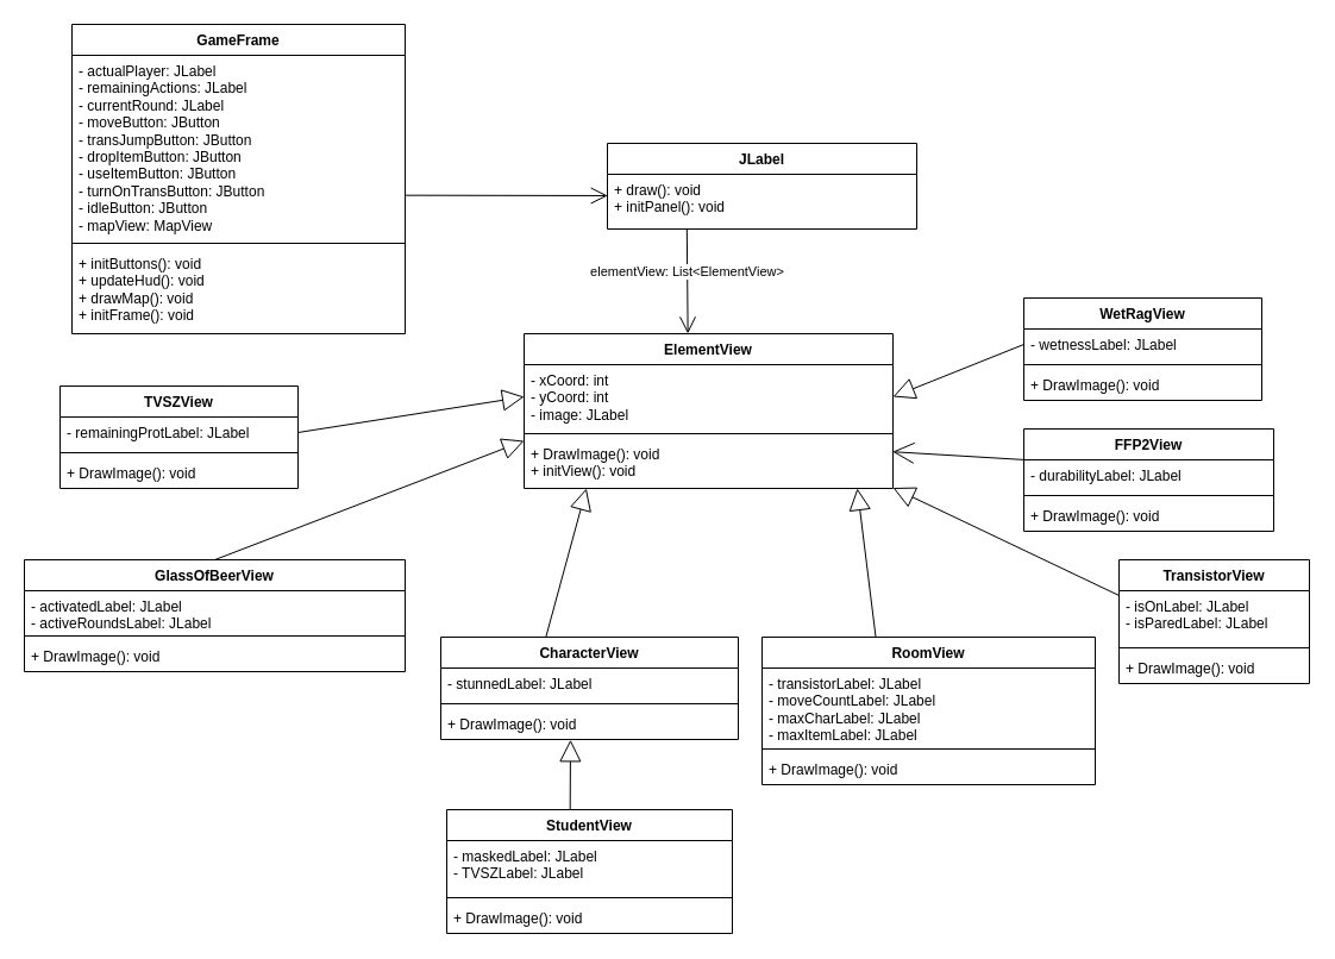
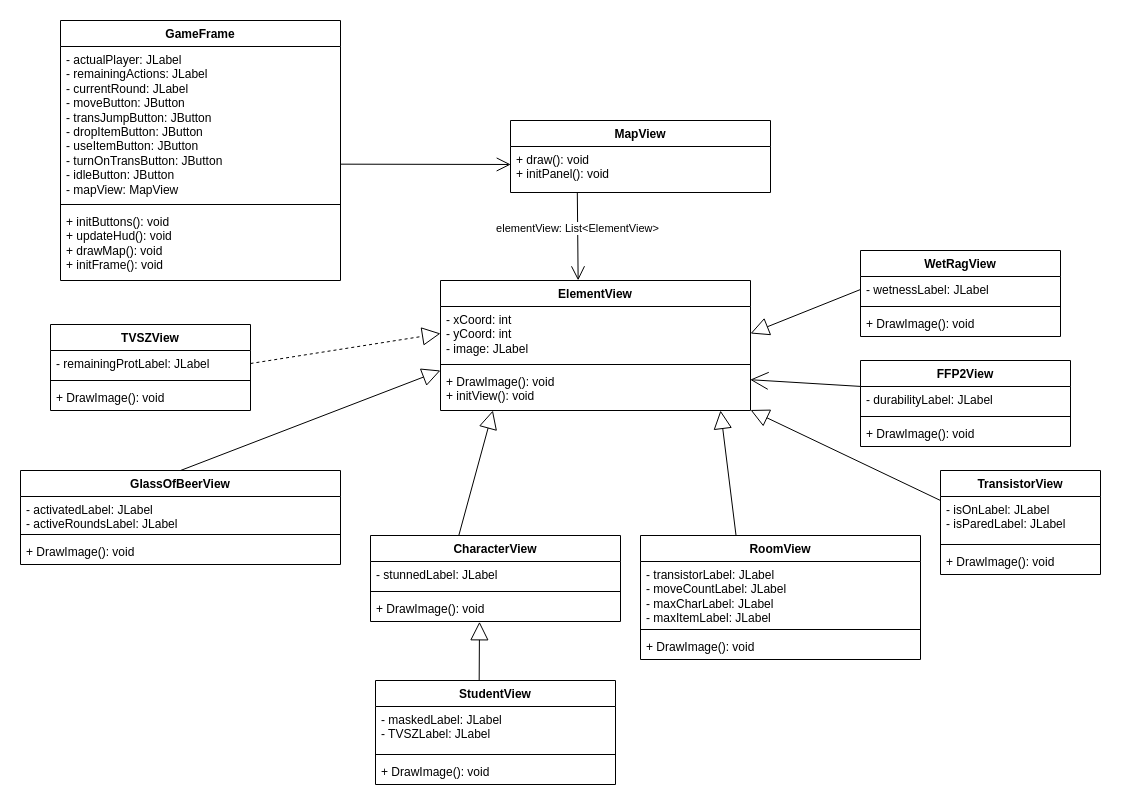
  <mxCell id="0" />
  <mxCell id="1" parent="0" />
- <mxCell id="2" value="JLabel" style="swimlane;fontStyle=1;align=center;verticalAlign=top;childLayout=stackLayout;horizontal=1;startSize=26;horizontalStack=0;resizeParent=1;resizeParentMax=0;resizeLast=0;collapsible=1;marginBottom=0;whiteSpace=wrap;html=1;" vertex="1" parent="1"><mxGeometry x="510" y="120" width="260" height="72" as="geometry" /></mxCell>
+ <mxCell id="2" value="MapView" style="swimlane;fontStyle=1;align=center;verticalAlign=top;childLayout=stackLayout;horizontal=1;startSize=26;horizontalStack=0;resizeParent=1;resizeParentMax=0;resizeLast=0;collapsible=1;marginBottom=0;whiteSpace=wrap;html=1;" vertex="1" parent="1"><mxGeometry x="510" y="120" width="260" height="72" as="geometry" /></mxCell>
  <mxCell id="3" value="+ draw(): void&lt;div&gt;+ initPanel(): void&lt;/div&gt;" style="text;strokeColor=none;fillColor=none;align=left;verticalAlign=top;spacingLeft=4;spacingRight=4;overflow=hidden;rotatable=0;points=[[0,0.5],[1,0.5]];portConstraint=eastwest;whiteSpace=wrap;html=1;" vertex="1" parent="2"><mxGeometry y="26" width="260" height="46" as="geometry" /></mxCell>
  <mxCell id="4" value="GameFrame" style="swimlane;fontStyle=1;align=center;verticalAlign=top;childLayout=stackLayout;horizontal=1;startSize=26;horizontalStack=0;resizeParent=1;resizeParentMax=0;resizeLast=0;collapsible=1;marginBottom=0;whiteSpace=wrap;html=1;" vertex="1" parent="1"><mxGeometry x="60" y="20" width="280" height="260" as="geometry" /></mxCell>
  <mxCell id="5" value="- actualPlayer: JLabel&lt;div&gt;- remainingActions: JLabel&lt;/div&gt;&lt;div&gt;- currentRound: JLabel&lt;/div&gt;&lt;div&gt;- moveButton: JButton&lt;/div&gt;&lt;div&gt;- transJumpButton: JButton&lt;/div&gt;&lt;div&gt;- dropItemButton: JButton&lt;/div&gt;&lt;div&gt;- useItemButton: JButton&lt;/div&gt;&lt;div&gt;- turnOnTransButton: JButton&lt;/div&gt;&lt;div&gt;- idleButton: JButton&lt;/div&gt;&lt;div&gt;- mapView: MapView&lt;/div&gt;" style="text;strokeColor=none;fillColor=none;align=left;verticalAlign=top;spacingLeft=4;spacingRight=4;overflow=hidden;rotatable=0;points=[[0,0.5],[1,0.5]];portConstraint=eastwest;whiteSpace=wrap;html=1;" vertex="1" parent="4"><mxGeometry y="26" width="280" height="154" as="geometry" /></mxCell>
  <mxCell id="6" value="" style="line;strokeWidth=1;fillColor=none;align=left;verticalAlign=middle;spacingTop=-1;spacingLeft=3;spacingRight=3;rotatable=0;labelPosition=right;points=[];portConstraint=eastwest;strokeColor=inherit;" vertex="1" parent="4"><mxGeometry y="180" width="280" height="8" as="geometry" /></mxCell>
  <mxCell id="7" value="+ initButtons(): void&lt;div&gt;+ updateHud(): void&lt;/div&gt;&lt;div&gt;+ drawMap(): void&lt;/div&gt;&lt;div&gt;+ initFrame(): void&lt;/div&gt;" style="text;strokeColor=none;fillColor=none;align=left;verticalAlign=top;spacingLeft=4;spacingRight=4;overflow=hidden;rotatable=0;points=[[0,0.5],[1,0.5]];portConstraint=eastwest;whiteSpace=wrap;html=1;" vertex="1" parent="4"><mxGeometry y="188" width="280" height="72" as="geometry" /></mxCell>
  <mxCell id="8" value="ElementView" style="swimlane;fontStyle=1;align=center;verticalAlign=top;childLayout=stackLayout;horizontal=1;startSize=26;horizontalStack=0;resizeParent=1;resizeParentMax=0;resizeLast=0;collapsible=1;marginBottom=0;whiteSpace=wrap;html=1;" vertex="1" parent="1"><mxGeometry x="440" y="280" width="310" height="130" as="geometry" /></mxCell>
  <mxCell id="9" value="- xCoord: int&lt;div&gt;- yCoord: int&lt;/div&gt;&lt;div&gt;- image: JLabel&lt;/div&gt;" style="text;strokeColor=none;fillColor=none;align=left;verticalAlign=top;spacingLeft=4;spacingRight=4;overflow=hidden;rotatable=0;points=[[0,0.5],[1,0.5]];portConstraint=eastwest;whiteSpace=wrap;html=1;" vertex="1" parent="8"><mxGeometry y="26" width="310" height="54" as="geometry" /></mxCell>
  <mxCell id="10" value="" style="line;strokeWidth=1;fillColor=none;align=left;verticalAlign=middle;spacingTop=-1;spacingLeft=3;spacingRight=3;rotatable=0;labelPosition=right;points=[];portConstraint=eastwest;strokeColor=inherit;" vertex="1" parent="8"><mxGeometry y="80" width="310" height="8" as="geometry" /></mxCell>
  <mxCell id="11" value="+ DrawImage(): void&lt;div&gt;+ initView(): void&lt;/div&gt;" style="text;strokeColor=none;fillColor=none;align=left;verticalAlign=top;spacingLeft=4;spacingRight=4;overflow=hidden;rotatable=0;points=[[0,0.5],[1,0.5]];portConstraint=eastwest;whiteSpace=wrap;html=1;" vertex="1" parent="8"><mxGeometry y="88" width="310" height="42" as="geometry" /></mxCell>
  <mxCell id="12" value="GlassOfBeerView" style="swimlane;fontStyle=1;align=center;verticalAlign=top;childLayout=stackLayout;horizontal=1;startSize=26;horizontalStack=0;resizeParent=1;resizeParentMax=0;resizeLast=0;collapsible=1;marginBottom=0;whiteSpace=wrap;html=1;" vertex="1" parent="1"><mxGeometry x="20" y="470" width="320" height="94" as="geometry" /></mxCell>
  <mxCell id="13" value="- activatedLabel: JLabel&lt;div&gt;- activeRoundsLabel: JLabel&lt;/div&gt;" style="text;strokeColor=none;fillColor=none;align=left;verticalAlign=top;spacingLeft=4;spacingRight=4;overflow=hidden;rotatable=0;points=[[0,0.5],[1,0.5]];portConstraint=eastwest;whiteSpace=wrap;html=1;" vertex="1" parent="12"><mxGeometry y="26" width="320" height="34" as="geometry" /></mxCell>
  <mxCell id="14" value="" style="line;strokeWidth=1;fillColor=none;align=left;verticalAlign=middle;spacingTop=-1;spacingLeft=3;spacingRight=3;rotatable=0;labelPosition=right;points=[];portConstraint=eastwest;strokeColor=inherit;" vertex="1" parent="12"><mxGeometry y="60" width="320" height="8" as="geometry" /></mxCell>
  <mxCell id="15" value="+ DrawImage(): void" style="text;strokeColor=none;fillColor=none;align=left;verticalAlign=top;spacingLeft=4;spacingRight=4;overflow=hidden;rotatable=0;points=[[0,0.5],[1,0.5]];portConstraint=eastwest;whiteSpace=wrap;html=1;" vertex="1" parent="12"><mxGeometry y="68" width="320" height="26" as="geometry" /></mxCell>
  <mxCell id="16" value="CharacterView" style="swimlane;fontStyle=1;align=center;verticalAlign=top;childLayout=stackLayout;horizontal=1;startSize=26;horizontalStack=0;resizeParent=1;resizeParentMax=0;resizeLast=0;collapsible=1;marginBottom=0;whiteSpace=wrap;html=1;" vertex="1" parent="1"><mxGeometry x="370" y="535" width="250" height="86" as="geometry" /></mxCell>
  <mxCell id="17" value="- stunnedLabel: JLabel" style="text;strokeColor=none;fillColor=none;align=left;verticalAlign=top;spacingLeft=4;spacingRight=4;overflow=hidden;rotatable=0;points=[[0,0.5],[1,0.5]];portConstraint=eastwest;whiteSpace=wrap;html=1;" vertex="1" parent="16"><mxGeometry y="26" width="250" height="26" as="geometry" /></mxCell>
  <mxCell id="18" value="" style="line;strokeWidth=1;fillColor=none;align=left;verticalAlign=middle;spacingTop=-1;spacingLeft=3;spacingRight=3;rotatable=0;labelPosition=right;points=[];portConstraint=eastwest;strokeColor=inherit;" vertex="1" parent="16"><mxGeometry y="52" width="250" height="8" as="geometry" /></mxCell>
  <mxCell id="19" value="+ DrawImage(): void" style="text;strokeColor=none;fillColor=none;align=left;verticalAlign=top;spacingLeft=4;spacingRight=4;overflow=hidden;rotatable=0;points=[[0,0.5],[1,0.5]];portConstraint=eastwest;whiteSpace=wrap;html=1;" vertex="1" parent="16"><mxGeometry y="60" width="250" height="26" as="geometry" /></mxCell>
  <mxCell id="20" value="StudentView" style="swimlane;fontStyle=1;align=center;verticalAlign=top;childLayout=stackLayout;horizontal=1;startSize=26;horizontalStack=0;resizeParent=1;resizeParentMax=0;resizeLast=0;collapsible=1;marginBottom=0;whiteSpace=wrap;html=1;" vertex="1" parent="1"><mxGeometry x="375" y="680" width="240" height="104" as="geometry" /></mxCell>
  <mxCell id="21" value="- maskedLabel: JLabel&lt;div&gt;- TVSZLabel: JLabel&lt;/div&gt;" style="text;strokeColor=none;fillColor=none;align=left;verticalAlign=top;spacingLeft=4;spacingRight=4;overflow=hidden;rotatable=0;points=[[0,0.5],[1,0.5]];portConstraint=eastwest;whiteSpace=wrap;html=1;" vertex="1" parent="20"><mxGeometry y="26" width="240" height="44" as="geometry" /></mxCell>
  <mxCell id="22" value="" style="line;strokeWidth=1;fillColor=none;align=left;verticalAlign=middle;spacingTop=-1;spacingLeft=3;spacingRight=3;rotatable=0;labelPosition=right;points=[];portConstraint=eastwest;strokeColor=inherit;" vertex="1" parent="20"><mxGeometry y="70" width="240" height="8" as="geometry" /></mxCell>
  <mxCell id="23" value="+ DrawImage(): void" style="text;strokeColor=none;fillColor=none;align=left;verticalAlign=top;spacingLeft=4;spacingRight=4;overflow=hidden;rotatable=0;points=[[0,0.5],[1,0.5]];portConstraint=eastwest;whiteSpace=wrap;html=1;" vertex="1" parent="20"><mxGeometry y="78" width="240" height="26" as="geometry" /></mxCell>
  <mxCell id="24" value="RoomView" style="swimlane;fontStyle=1;align=center;verticalAlign=top;childLayout=stackLayout;horizontal=1;startSize=26;horizontalStack=0;resizeParent=1;resizeParentMax=0;resizeLast=0;collapsible=1;marginBottom=0;whiteSpace=wrap;html=1;" vertex="1" parent="1"><mxGeometry x="640" y="535" width="280" height="124" as="geometry" /></mxCell>
  <mxCell id="25" value="- transistorLabel: JLabel&lt;div&gt;- moveCountLabel: JLabel&lt;/div&gt;&lt;div&gt;- maxCharLabel: JLabel&lt;/div&gt;&lt;div&gt;- maxItemLabel: JLabel&lt;/div&gt;" style="text;strokeColor=none;fillColor=none;align=left;verticalAlign=top;spacingLeft=4;spacingRight=4;overflow=hidden;rotatable=0;points=[[0,0.5],[1,0.5]];portConstraint=eastwest;whiteSpace=wrap;html=1;" vertex="1" parent="24"><mxGeometry y="26" width="280" height="64" as="geometry" /></mxCell>
  <mxCell id="26" value="" style="line;strokeWidth=1;fillColor=none;align=left;verticalAlign=middle;spacingTop=-1;spacingLeft=3;spacingRight=3;rotatable=0;labelPosition=right;points=[];portConstraint=eastwest;strokeColor=inherit;" vertex="1" parent="24"><mxGeometry y="90" width="280" height="8" as="geometry" /></mxCell>
  <mxCell id="27" value="+ DrawImage(): void" style="text;strokeColor=none;fillColor=none;align=left;verticalAlign=top;spacingLeft=4;spacingRight=4;overflow=hidden;rotatable=0;points=[[0,0.5],[1,0.5]];portConstraint=eastwest;whiteSpace=wrap;html=1;" vertex="1" parent="24"><mxGeometry y="98" width="280" height="26" as="geometry" /></mxCell>
  <mxCell id="28" value="FFP2View" style="swimlane;fontStyle=1;align=center;verticalAlign=top;childLayout=stackLayout;horizontal=1;startSize=26;horizontalStack=0;resizeParent=1;resizeParentMax=0;resizeLast=0;collapsible=1;marginBottom=0;whiteSpace=wrap;html=1;" vertex="1" parent="1"><mxGeometry x="860" y="360" width="210" height="86" as="geometry" /></mxCell>
  <mxCell id="29" value="- durabilityLabel: JLabel&lt;div&gt;&lt;br&gt;&lt;/div&gt;" style="text;strokeColor=none;fillColor=none;align=left;verticalAlign=top;spacingLeft=4;spacingRight=4;overflow=hidden;rotatable=0;points=[[0,0.5],[1,0.5]];portConstraint=eastwest;whiteSpace=wrap;html=1;" vertex="1" parent="28"><mxGeometry y="26" width="210" height="26" as="geometry" /></mxCell>
  <mxCell id="30" value="" style="line;strokeWidth=1;fillColor=none;align=left;verticalAlign=middle;spacingTop=-1;spacingLeft=3;spacingRight=3;rotatable=0;labelPosition=right;points=[];portConstraint=eastwest;strokeColor=inherit;" vertex="1" parent="28"><mxGeometry y="52" width="210" height="8" as="geometry" /></mxCell>
  <mxCell id="31" value="+ DrawImage(): void" style="text;strokeColor=none;fillColor=none;align=left;verticalAlign=top;spacingLeft=4;spacingRight=4;overflow=hidden;rotatable=0;points=[[0,0.5],[1,0.5]];portConstraint=eastwest;whiteSpace=wrap;html=1;" vertex="1" parent="28"><mxGeometry y="60" width="210" height="26" as="geometry" /></mxCell>
  <mxCell id="32" value="TVSZView" style="swimlane;fontStyle=1;align=center;verticalAlign=top;childLayout=stackLayout;horizontal=1;startSize=26;horizontalStack=0;resizeParent=1;resizeParentMax=0;resizeLast=0;collapsible=1;marginBottom=0;whiteSpace=wrap;html=1;" vertex="1" parent="1"><mxGeometry x="50" y="324" width="200" height="86" as="geometry" /></mxCell>
  <mxCell id="33" value="- remainingProtLabel: JLabel" style="text;strokeColor=none;fillColor=none;align=left;verticalAlign=top;spacingLeft=4;spacingRight=4;overflow=hidden;rotatable=0;points=[[0,0.5],[1,0.5]];portConstraint=eastwest;whiteSpace=wrap;html=1;" vertex="1" parent="32"><mxGeometry y="26" width="200" height="26" as="geometry" /></mxCell>
  <mxCell id="34" value="" style="line;strokeWidth=1;fillColor=none;align=left;verticalAlign=middle;spacingTop=-1;spacingLeft=3;spacingRight=3;rotatable=0;labelPosition=right;points=[];portConstraint=eastwest;strokeColor=inherit;" vertex="1" parent="32"><mxGeometry y="52" width="200" height="8" as="geometry" /></mxCell>
  <mxCell id="35" value="+ DrawImage(): void" style="text;strokeColor=none;fillColor=none;align=left;verticalAlign=top;spacingLeft=4;spacingRight=4;overflow=hidden;rotatable=0;points=[[0,0.5],[1,0.5]];portConstraint=eastwest;whiteSpace=wrap;html=1;" vertex="1" parent="32"><mxGeometry y="60" width="200" height="26" as="geometry" /></mxCell>
  <mxCell id="36" value="TransistorView" style="swimlane;fontStyle=1;align=center;verticalAlign=top;childLayout=stackLayout;horizontal=1;startSize=26;horizontalStack=0;resizeParent=1;resizeParentMax=0;resizeLast=0;collapsible=1;marginBottom=0;whiteSpace=wrap;html=1;" vertex="1" parent="1"><mxGeometry x="940" y="470" width="160" height="104" as="geometry" /></mxCell>
  <mxCell id="37" value="- isOnLabel: JLabel&lt;div&gt;- isParedLabel: JLabel&lt;/div&gt;" style="text;strokeColor=none;fillColor=none;align=left;verticalAlign=top;spacingLeft=4;spacingRight=4;overflow=hidden;rotatable=0;points=[[0,0.5],[1,0.5]];portConstraint=eastwest;whiteSpace=wrap;html=1;" vertex="1" parent="36"><mxGeometry y="26" width="160" height="44" as="geometry" /></mxCell>
  <mxCell id="38" value="" style="line;strokeWidth=1;fillColor=none;align=left;verticalAlign=middle;spacingTop=-1;spacingLeft=3;spacingRight=3;rotatable=0;labelPosition=right;points=[];portConstraint=eastwest;strokeColor=inherit;" vertex="1" parent="36"><mxGeometry y="70" width="160" height="8" as="geometry" /></mxCell>
  <mxCell id="39" value="+ DrawImage(): void" style="text;strokeColor=none;fillColor=none;align=left;verticalAlign=top;spacingLeft=4;spacingRight=4;overflow=hidden;rotatable=0;points=[[0,0.5],[1,0.5]];portConstraint=eastwest;whiteSpace=wrap;html=1;" vertex="1" parent="36"><mxGeometry y="78" width="160" height="26" as="geometry" /></mxCell>
  <mxCell id="40" value="WetRagView" style="swimlane;fontStyle=1;align=center;verticalAlign=top;childLayout=stackLayout;horizontal=1;startSize=26;horizontalStack=0;resizeParent=1;resizeParentMax=0;resizeLast=0;collapsible=1;marginBottom=0;whiteSpace=wrap;html=1;" vertex="1" parent="1"><mxGeometry x="860" y="250" width="200" height="86" as="geometry" /></mxCell>
  <mxCell id="41" value="- wetnessLabel: JLabel" style="text;strokeColor=none;fillColor=none;align=left;verticalAlign=top;spacingLeft=4;spacingRight=4;overflow=hidden;rotatable=0;points=[[0,0.5],[1,0.5]];portConstraint=eastwest;whiteSpace=wrap;html=1;" vertex="1" parent="40"><mxGeometry y="26" width="200" height="26" as="geometry" /></mxCell>
  <mxCell id="42" value="" style="line;strokeWidth=1;fillColor=none;align=left;verticalAlign=middle;spacingTop=-1;spacingLeft=3;spacingRight=3;rotatable=0;labelPosition=right;points=[];portConstraint=eastwest;strokeColor=inherit;" vertex="1" parent="40"><mxGeometry y="52" width="200" height="8" as="geometry" /></mxCell>
  <mxCell id="43" value="+ DrawImage(): void" style="text;strokeColor=none;fillColor=none;align=left;verticalAlign=top;spacingLeft=4;spacingRight=4;overflow=hidden;rotatable=0;points=[[0,0.5],[1,0.5]];portConstraint=eastwest;whiteSpace=wrap;html=1;" vertex="1" parent="40"><mxGeometry y="60" width="200" height="26" as="geometry" /></mxCell>
  <mxCell id="44" value="" style="endArrow=open;endFill=1;endSize=12;html=1;rounded=0;exitX=0.257;exitY=1.004;exitDx=0;exitDy=0;entryX=0.444;entryY=-0.001;entryDx=0;entryDy=0;entryPerimeter=0;exitPerimeter=0;" edge="1" parent="1" source="3" target="8"><mxGeometry width="160" relative="1" as="geometry"><mxPoint x="330" y="280" as="sourcePoint" /><mxPoint x="490" y="280" as="targetPoint" /></mxGeometry></mxCell>
  <mxCell id="45" value="elementView: List&amp;lt;ElementView&amp;gt;" style="edgeLabel;html=1;align=center;verticalAlign=middle;resizable=0;points=[];" vertex="1" connectable="0" parent="44"><mxGeometry x="-0.192" y="-1" relative="1" as="geometry"><mxPoint as="offset" /></mxGeometry></mxCell>
  <mxCell id="46" value="" style="endArrow=open;endFill=1;endSize=12;html=1;rounded=0;exitX=1.001;exitY=0.764;exitDx=0;exitDy=0;exitPerimeter=0;entryX=0.001;entryY=0.391;entryDx=0;entryDy=0;entryPerimeter=0;" edge="1" parent="1" source="5" target="3"><mxGeometry width="160" relative="1" as="geometry"><mxPoint x="250" y="250" as="sourcePoint" /><mxPoint x="410" y="110" as="targetPoint" /></mxGeometry></mxCell>
  <mxCell id="47" value="" style="endArrow=block;endSize=16;endFill=0;html=1;rounded=0;exitX=0.5;exitY=0;exitDx=0;exitDy=0;entryX=0;entryY=0.048;entryDx=0;entryDy=0;entryPerimeter=0;" edge="1" parent="1" source="12" target="11"><mxGeometry width="160" relative="1" as="geometry"><mxPoint x="320" y="360" as="sourcePoint" /><mxPoint x="480" y="360" as="targetPoint" /></mxGeometry></mxCell>
  <mxCell id="48" value="" style="endArrow=block;endSize=16;endFill=0;html=1;rounded=0;exitX=0.353;exitY=0.002;exitDx=0;exitDy=0;exitPerimeter=0;entryX=0.169;entryY=1;entryDx=0;entryDy=0;entryPerimeter=0;" edge="1" parent="1" source="16" target="11"><mxGeometry width="160" relative="1" as="geometry"><mxPoint x="540" y="500" as="sourcePoint" /><mxPoint x="700" y="500" as="targetPoint" /></mxGeometry></mxCell>
  <mxCell id="49" value="" style="endArrow=block;endSize=16;endFill=0;html=1;rounded=0;exitX=0.432;exitY=-0.001;exitDx=0;exitDy=0;exitPerimeter=0;entryX=0.436;entryY=1.011;entryDx=0;entryDy=0;entryPerimeter=0;" edge="1" parent="1" source="20" target="19"><mxGeometry width="160" relative="1" as="geometry"><mxPoint x="440" y="630" as="sourcePoint" /><mxPoint x="600" y="630" as="targetPoint" /></mxGeometry></mxCell>
  <mxCell id="50" value="" style="endArrow=block;endSize=16;endFill=0;html=1;rounded=0;exitX=0.341;exitY=-0.004;exitDx=0;exitDy=0;exitPerimeter=0;" edge="1" parent="1" source="24"><mxGeometry width="160" relative="1" as="geometry"><mxPoint x="410" y="480" as="sourcePoint" /><mxPoint x="720" y="410" as="targetPoint" /></mxGeometry></mxCell>
  <mxCell id="51" value="" style="endArrow=open;endSize=16;endFill=0;html=1;rounded=0;exitX=0;exitY=-0.003;exitDx=0;exitDy=0;exitPerimeter=0;entryX=0.999;entryY=0.267;entryDx=0;entryDy=0;entryPerimeter=0;" edge="1" parent="1" source="29" target="11"><mxGeometry width="160" relative="1" as="geometry"><mxPoint x="720" y="340" as="sourcePoint" /><mxPoint x="830" y="360" as="targetPoint" /></mxGeometry></mxCell>
  <mxCell id="52" value="" style="endArrow=block;endSize=16;endFill=0;html=1;rounded=0;exitX=0;exitY=0.091;exitDx=0;exitDy=0;exitPerimeter=0;entryX=1;entryY=0.988;entryDx=0;entryDy=0;entryPerimeter=0;" edge="1" parent="1" source="37" target="11"><mxGeometry x="0.001" width="160" relative="1" as="geometry"><mxPoint x="520" y="410" as="sourcePoint" /><mxPoint x="680" y="410" as="targetPoint" /><mxPoint as="offset" /></mxGeometry></mxCell>
  <mxCell id="53" value="" style="endArrow=block;endSize=16;endFill=0;html=1;rounded=0;exitX=0;exitY=0.5;exitDx=0;exitDy=0;entryX=1;entryY=0.5;entryDx=0;entryDy=0;" edge="1" parent="1" source="41" target="9"><mxGeometry width="160" relative="1" as="geometry"><mxPoint x="520" y="410" as="sourcePoint" /><mxPoint x="680" y="410" as="targetPoint" /></mxGeometry></mxCell>
- <mxCell id="54" value="" style="endArrow=block;endSize=16;endFill=0;html=1;rounded=0;exitX=1;exitY=0.5;exitDx=0;exitDy=0;entryX=0;entryY=0.5;entryDx=0;entryDy=0;" edge="1" parent="1" source="33" target="9"><mxGeometry width="160" relative="1" as="geometry"><mxPoint x="420" y="240" as="sourcePoint" /><mxPoint x="580" y="240" as="targetPoint" /></mxGeometry></mxCell>
+ <mxCell id="54" value="" style="endArrow=block;endSize=16;endFill=0;html=1;rounded=0;exitX=1;exitY=0.5;exitDx=0;exitDy=0;entryX=0;entryY=0.5;entryDx=0;entryDy=0;dashed=1;" edge="1" parent="1" source="33" target="9"><mxGeometry width="160" relative="1" as="geometry"><mxPoint x="420" y="240" as="sourcePoint" /><mxPoint x="580" y="240" as="targetPoint" /></mxGeometry></mxCell>
